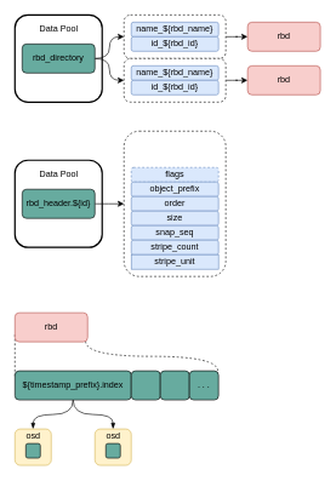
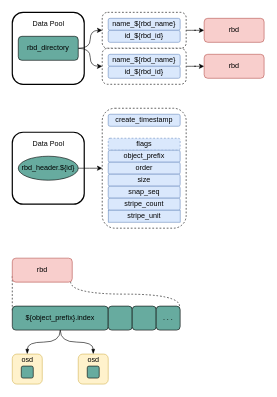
  <mxCell id="0" />
  <mxCell id="1" parent="0" />
  <mxCell id="2" style="edgeStyle=orthogonalEdgeStyle;curved=1;rounded=0;orthogonalLoop=1;jettySize=auto;html=1;entryX=0;entryY=0.5;entryDx=0;entryDy=0;" edge="1" parent="1" source="3" target="15"><mxGeometry relative="1" as="geometry" /></mxCell>
  <mxCell id="3" value="" style="rounded=1;whiteSpace=wrap;html=1;fillWeight=1;hachureGap=4;dashed=1;" vertex="1" parent="1"><mxGeometry x="170" y="20" width="140" height="60" as="geometry" /></mxCell>
  <mxCell id="4" value="" style="rounded=1;whiteSpace=wrap;html=1;strokeWidth=2;fillWeight=1;hachureGap=4;hachureAngle=45;sketch=0;" vertex="1" parent="1"><mxGeometry x="20" y="20" width="120" height="120" as="geometry" /></mxCell>
  <mxCell id="5" value="Data Pool" style="text;html=1;align=center;verticalAlign=middle;resizable=0;points=[];autosize=1;strokeColor=none;fillColor=none;" vertex="1" parent="1"><mxGeometry x="45" y="30" width="70" height="20" as="geometry" /></mxCell>
  <mxCell id="6" style="edgeStyle=orthogonalEdgeStyle;rounded=0;orthogonalLoop=1;jettySize=auto;html=1;entryX=0;entryY=0.5;entryDx=0;entryDy=0;curved=1;" edge="1" parent="1" source="8" target="3"><mxGeometry relative="1" as="geometry" /></mxCell>
  <mxCell id="7" style="edgeStyle=orthogonalEdgeStyle;curved=1;rounded=0;orthogonalLoop=1;jettySize=auto;html=1;entryX=0;entryY=0.5;entryDx=0;entryDy=0;" edge="1" parent="1" source="8" target="12"><mxGeometry relative="1" as="geometry" /></mxCell>
  <mxCell id="8" value="rbd_directory" style="rounded=1;whiteSpace=wrap;html=1;fillWeight=1;hachureGap=4;fillColor=#67AB9F;" vertex="1" parent="1"><mxGeometry x="30" y="60" width="100" height="40" as="geometry" /></mxCell>
  <mxCell id="9" value="name_${rbd_name}" style="rounded=1;whiteSpace=wrap;html=1;fillWeight=1;hachureGap=4;fillColor=#dae8fc;strokeColor=#6c8ebf;" vertex="1" parent="1"><mxGeometry x="180" y="30" width="120" height="20" as="geometry" /></mxCell>
  <mxCell id="10" value="id_${rbd_id}" style="rounded=1;whiteSpace=wrap;html=1;fillWeight=1;hachureGap=4;fillColor=#dae8fc;strokeColor=#6c8ebf;" vertex="1" parent="1"><mxGeometry x="180" y="50" width="120" height="20" as="geometry" /></mxCell>
  <mxCell id="11" style="edgeStyle=orthogonalEdgeStyle;curved=1;rounded=0;orthogonalLoop=1;jettySize=auto;html=1;entryX=0;entryY=0.5;entryDx=0;entryDy=0;" edge="1" parent="1" source="12" target="16"><mxGeometry relative="1" as="geometry" /></mxCell>
  <mxCell id="12" value="" style="rounded=1;whiteSpace=wrap;html=1;fillWeight=1;hachureGap=4;dashed=1;" vertex="1" parent="1"><mxGeometry x="170" y="80" width="140" height="60" as="geometry" /></mxCell>
  <mxCell id="13" value="name_${rbd_name}" style="rounded=1;whiteSpace=wrap;html=1;fillWeight=1;hachureGap=4;fillColor=#dae8fc;strokeColor=#6c8ebf;" vertex="1" parent="1"><mxGeometry x="180" y="90" width="120" height="20" as="geometry" /></mxCell>
  <mxCell id="14" value="id_${rbd_id}" style="rounded=1;whiteSpace=wrap;html=1;fillWeight=1;hachureGap=4;fillColor=#dae8fc;strokeColor=#6c8ebf;" vertex="1" parent="1"><mxGeometry x="180" y="110" width="120" height="20" as="geometry" /></mxCell>
  <mxCell id="15" value="rbd" style="rounded=1;whiteSpace=wrap;html=1;fillWeight=1;hachureGap=4;fillColor=#f8cecc;strokeColor=#b85450;" vertex="1" parent="1"><mxGeometry x="340" y="30" width="100" height="40" as="geometry" /></mxCell>
  <mxCell id="16" value="rbd" style="rounded=1;whiteSpace=wrap;html=1;fillWeight=1;hachureGap=4;fillColor=#f8cecc;strokeColor=#b85450;" vertex="1" parent="1"><mxGeometry x="340" y="90" width="100" height="40" as="geometry" /></mxCell>
  <mxCell id="17" value="" style="rounded=1;whiteSpace=wrap;html=1;strokeWidth=2;fillWeight=1;hachureGap=4;hachureAngle=45;sketch=0;" vertex="1" parent="1"><mxGeometry x="20" y="220" width="120" height="120" as="geometry" /></mxCell>
  <mxCell id="18" value="Data Pool" style="text;html=1;align=center;verticalAlign=middle;resizable=0;points=[];autosize=1;strokeColor=none;fillColor=none;" vertex="1" parent="1"><mxGeometry x="45" y="230" width="70" height="20" as="geometry" /></mxCell>
  <mxCell id="19" style="edgeStyle=orthogonalEdgeStyle;curved=1;rounded=0;orthogonalLoop=1;jettySize=auto;html=1;entryX=0;entryY=0.5;entryDx=0;entryDy=0;" edge="1" parent="1" source="20" target="21"><mxGeometry relative="1" as="geometry" /></mxCell>
- <mxCell id="20" value="rbd_header.${id}" style="rounded=1;whiteSpace=wrap;html=1;fillWeight=1;hachureGap=4;fillColor=#67AB9F;" vertex="1" parent="1"><mxGeometry x="30" y="260" width="100" height="40" as="geometry" /></mxCell>
+ <mxCell id="20" value="rbd_header.${id}" style="ellipse;whiteSpace=wrap;html=1;fillWeight=1;hachureGap=4;fillColor=#67AB9F;" vertex="1" parent="1"><mxGeometry x="30" y="260" width="100" height="40" as="geometry" /></mxCell>
  <mxCell id="21" value="" style="rounded=1;whiteSpace=wrap;html=1;fillWeight=1;hachureGap=4;dashed=1;" vertex="1" parent="1"><mxGeometry x="170" y="180" width="140" height="200" as="geometry" /></mxCell>
+ <mxCell id="22" value="create_timestamp" style="rounded=1;whiteSpace=wrap;html=1;fillWeight=1;hachureGap=4;fillColor=#dae8fc;strokeColor=#6c8ebf;" vertex="1" parent="1"><mxGeometry x="180" y="190" width="120" height="20" as="geometry" /></mxCell>
  <mxCell id="23" value="flags" style="rounded=1;whiteSpace=wrap;html=1;fillWeight=1;hachureGap=4;fillColor=#dae8fc;strokeColor=#6c8ebf;dashed=1;" vertex="1" parent="1"><mxGeometry x="180" y="230" width="120" height="20" as="geometry" /></mxCell>
  <mxCell id="24" value="object_prefix" style="rounded=1;whiteSpace=wrap;html=1;fillWeight=1;hachureGap=4;fillColor=#dae8fc;strokeColor=#6c8ebf;" vertex="1" parent="1"><mxGeometry x="180" y="250" width="120" height="20" as="geometry" /></mxCell>
  <mxCell id="25" value="order" style="rounded=1;whiteSpace=wrap;html=1;fillWeight=1;hachureGap=4;fillColor=#dae8fc;strokeColor=#6c8ebf;" vertex="1" parent="1"><mxGeometry x="180" y="270" width="120" height="20" as="geometry" /></mxCell>
  <mxCell id="26" value="size" style="rounded=1;whiteSpace=wrap;html=1;fillWeight=1;hachureGap=4;fillColor=#dae8fc;strokeColor=#6c8ebf;" vertex="1" parent="1"><mxGeometry x="180" y="290" width="120" height="20" as="geometry" /></mxCell>
  <mxCell id="27" value="snap_seq" style="rounded=1;whiteSpace=wrap;html=1;fillWeight=1;hachureGap=4;fillColor=#dae8fc;strokeColor=#6c8ebf;" vertex="1" parent="1"><mxGeometry x="180" y="310" width="120" height="20" as="geometry" /></mxCell>
  <mxCell id="28" value="stripe_count" style="rounded=1;whiteSpace=wrap;html=1;fillWeight=1;hachureGap=4;fillColor=#dae8fc;strokeColor=#6c8ebf;" vertex="1" parent="1"><mxGeometry x="180" y="330" width="120" height="20" as="geometry" /></mxCell>
  <mxCell id="29" value="stripe_unit" style="whiteSpace=wrap;html=1;fillWeight=1;hachureGap=4;fillColor=#dae8fc;strokeColor=#6c8ebf;rounded=0;" vertex="1" parent="1"><mxGeometry x="180" y="350" width="120" height="20" as="geometry" /></mxCell>
  <mxCell id="30" style="rounded=0;orthogonalLoop=1;jettySize=auto;html=1;entryX=0;entryY=0.25;entryDx=0;entryDy=0;exitX=0;exitY=0.75;exitDx=0;exitDy=0;endArrow=none;endFill=0;dashed=1;" edge="1" parent="1" source="32" target="35"><mxGeometry relative="1" as="geometry" /></mxCell>
  <mxCell id="31" style="edgeStyle=orthogonalEdgeStyle;curved=1;rounded=0;orthogonalLoop=1;jettySize=auto;html=1;entryX=0.975;entryY=0.006;entryDx=0;entryDy=0;exitX=0.972;exitY=0.98;exitDx=0;exitDy=0;endArrow=none;endFill=0;dashed=1;exitPerimeter=0;entryPerimeter=0;" edge="1" parent="1" source="32" target="38"><mxGeometry relative="1" as="geometry" /></mxCell>
  <mxCell id="32" value="rbd" style="rounded=1;whiteSpace=wrap;html=1;fillWeight=1;hachureGap=4;fillColor=#f8cecc;strokeColor=#b85450;" vertex="1" parent="1"><mxGeometry x="20" y="430" width="100" height="40" as="geometry" /></mxCell>
  <mxCell id="33" style="edgeStyle=orthogonalEdgeStyle;rounded=0;orthogonalLoop=1;jettySize=auto;html=1;entryX=0.5;entryY=0;entryDx=0;entryDy=0;endArrow=blockThin;endFill=1;curved=1;" edge="1" parent="1" source="35" target="39"><mxGeometry relative="1" as="geometry" /></mxCell>
  <mxCell id="34" style="edgeStyle=orthogonalEdgeStyle;curved=1;rounded=0;orthogonalLoop=1;jettySize=auto;html=1;entryX=0.5;entryY=0;entryDx=0;entryDy=0;endArrow=blockThin;endFill=1;" edge="1" parent="1" source="35" target="41"><mxGeometry relative="1" as="geometry" /></mxCell>
- <mxCell id="35" value="${timestamp_prefix}.index" style="rounded=1;whiteSpace=wrap;html=1;fillWeight=1;hachureGap=4;fillColor=#67AB9F;strokeColor=#000000;" vertex="1" parent="1"><mxGeometry x="20" y="510" width="160" height="40" as="geometry" /></mxCell>
+ <mxCell id="35" value="${object_prefix}.index" style="rounded=1;whiteSpace=wrap;html=1;fillWeight=1;hachureGap=4;fillColor=#67AB9F;strokeColor=#000000;" vertex="1" parent="1"><mxGeometry x="20" y="510" width="160" height="40" as="geometry" /></mxCell>
  <mxCell id="36" value="" style="rounded=1;whiteSpace=wrap;html=1;fillWeight=1;hachureGap=4;fillColor=#67AB9F;strokeColor=#000000;" vertex="1" parent="1"><mxGeometry x="180" y="510" width="40" height="40" as="geometry" /></mxCell>
  <mxCell id="37" value="" style="rounded=1;whiteSpace=wrap;html=1;fillWeight=1;hachureGap=4;fillColor=#67AB9F;strokeColor=#000000;" vertex="1" parent="1"><mxGeometry x="220" y="510" width="40" height="40" as="geometry" /></mxCell>
  <mxCell id="38" value=". . ." style="rounded=1;whiteSpace=wrap;html=1;fillWeight=1;hachureGap=4;fillColor=#67AB9F;strokeColor=#000000;" vertex="1" parent="1"><mxGeometry x="260" y="510" width="40" height="40" as="geometry" /></mxCell>
  <mxCell id="39" value="" style="rounded=1;whiteSpace=wrap;html=1;fillWeight=1;hachureGap=4;fillColor=#fff2cc;strokeColor=#d6b656;" vertex="1" parent="1"><mxGeometry x="20" y="590" width="50" height="50" as="geometry" /></mxCell>
  <mxCell id="40" value="" style="rounded=1;whiteSpace=wrap;html=1;fillWeight=1;hachureGap=4;fillColor=#67AB9F;strokeColor=#000000;" vertex="1" parent="1"><mxGeometry x="35" y="610" width="20" height="20" as="geometry" /></mxCell>
  <mxCell id="41" value="" style="rounded=1;whiteSpace=wrap;html=1;fillWeight=1;hachureGap=4;fillColor=#fff2cc;strokeColor=#d6b656;" vertex="1" parent="1"><mxGeometry x="130" y="590" width="50" height="50" as="geometry" /></mxCell>
  <mxCell id="42" value="osd" style="text;html=1;align=center;verticalAlign=middle;resizable=0;points=[];autosize=1;strokeColor=none;fillColor=none;" vertex="1" parent="1"><mxGeometry x="30" y="590" width="30" height="20" as="geometry" /></mxCell>
  <mxCell id="43" value="osd" style="text;html=1;align=center;verticalAlign=middle;resizable=0;points=[];autosize=1;strokeColor=none;fillColor=none;" vertex="1" parent="1"><mxGeometry x="140" y="590" width="30" height="20" as="geometry" /></mxCell>
  <mxCell id="44" value="" style="rounded=1;whiteSpace=wrap;html=1;fillWeight=1;hachureGap=4;fillColor=#67AB9F;strokeColor=#000000;" vertex="1" parent="1"><mxGeometry x="145" y="610" width="20" height="20" as="geometry" /></mxCell>
